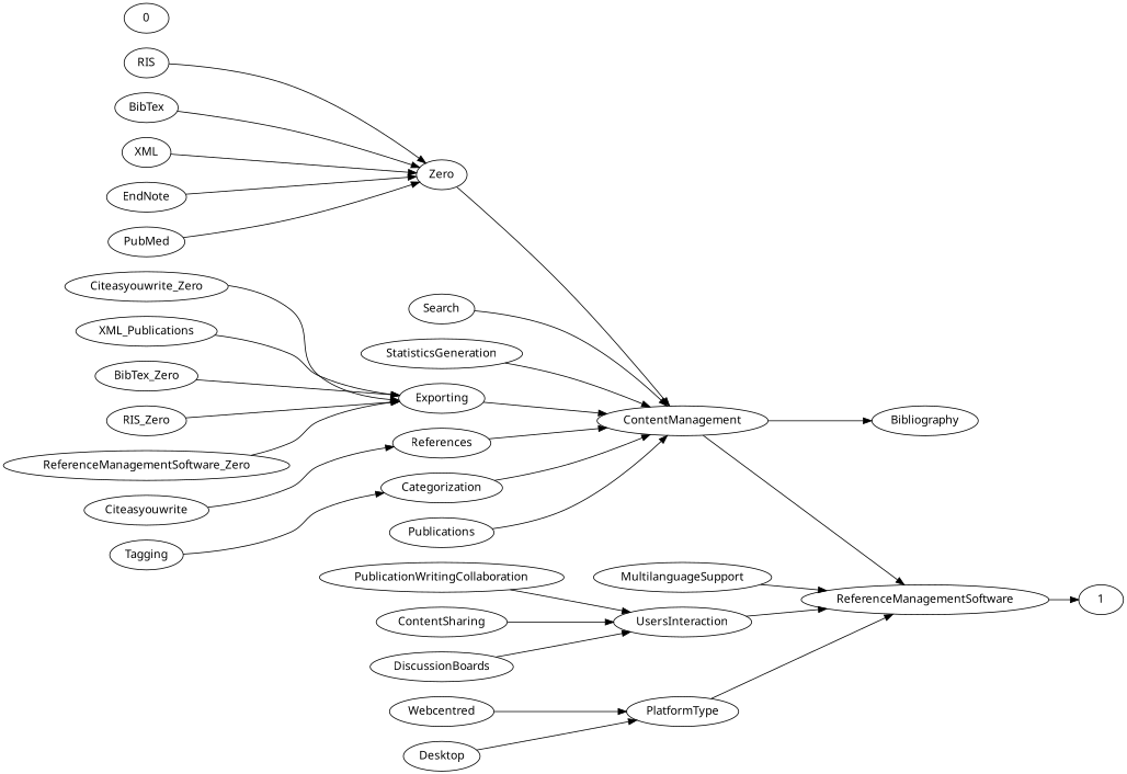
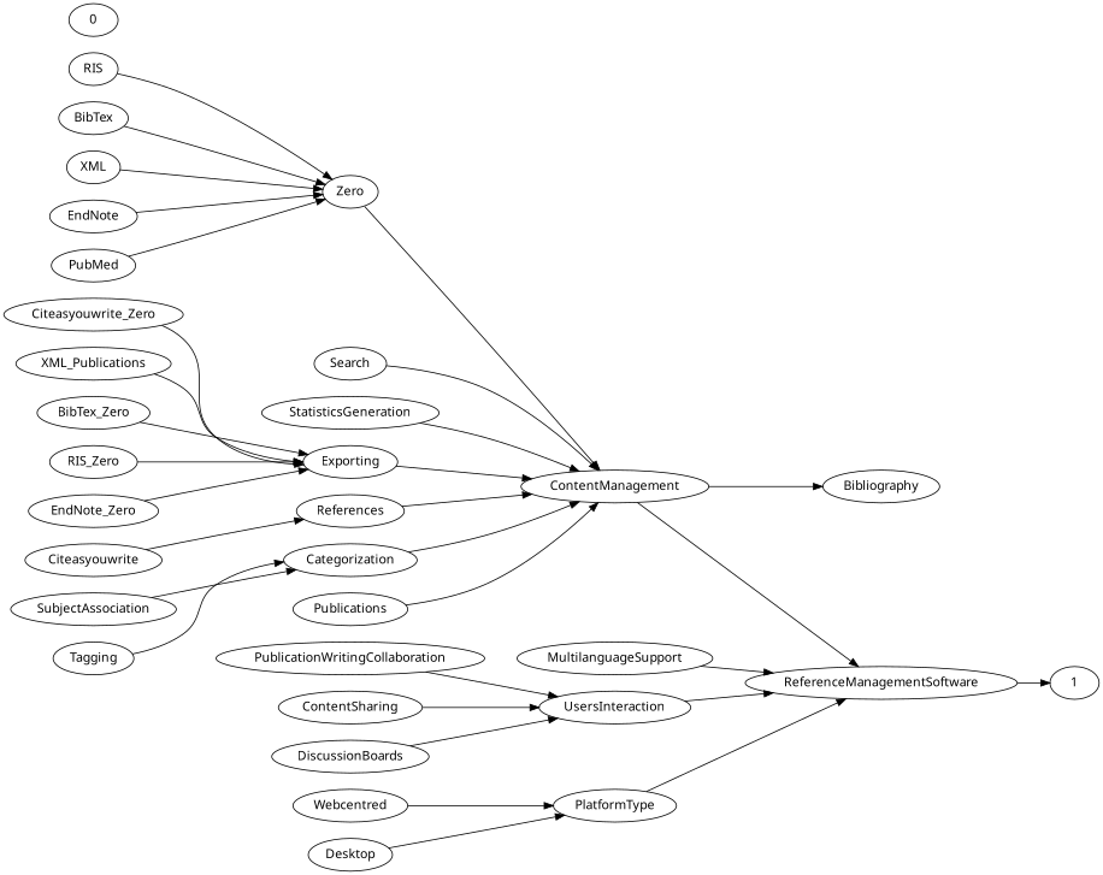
  digraph {
    fontname="Noto Sans"
    rankdir=LR
    node [fontname="Noto Sans"]
    edge [fontname="Noto Sans"]
    MultilanguageSupport
    ReferenceManagementSoftware
    1
    n4 [label=Zero]
    RIS
    ContentManagement
    PublicationWritingCollaboration
    UsersInteraction
    Bibliography
    ContentSharing
    Search
    StatisticsGeneration
    PlatformType
    n14 [label=Citeasyouwrite_Zero]
    Exporting
    Citeasyouwrite
    References
    BibTex
    n19 [label=XML_Publications]
    0
    Webcentred
+   SubjectAssociation
    Categorization
    Publications
    BibTex_Zero
    RIS_Zero
    Tagging
    XML
    Desktop
    EndNote
    PubMed
-   EndNote_Zero [label=ReferenceManagementSoftware_Zero]
+   EndNote_Zero
    DiscussionBoards
    MultilanguageSupport -> ReferenceManagementSoftware
    ReferenceManagementSoftware -> 1
    n4 -> ContentManagement
    RIS -> n4
    ContentManagement -> ReferenceManagementSoftware
    ContentManagement -> Bibliography
    PublicationWritingCollaboration -> UsersInteraction
    UsersInteraction -> ReferenceManagementSoftware
    ContentSharing -> UsersInteraction
    Search -> ContentManagement
    StatisticsGeneration -> ContentManagement
    PlatformType -> ReferenceManagementSoftware
    n14 -> Exporting
    Exporting -> ContentManagement
    Citeasyouwrite -> References
    References -> ContentManagement
    BibTex -> n4
    n19 -> Exporting
    Webcentred -> PlatformType
+   SubjectAssociation -> Categorization
    Categorization -> ContentManagement
    Publications -> ContentManagement
    BibTex_Zero -> Exporting
    RIS_Zero -> Exporting
    Tagging -> Categorization
    XML -> n4
    Desktop -> PlatformType
    EndNote -> n4
    PubMed -> n4
    EndNote_Zero -> Exporting
    DiscussionBoards -> UsersInteraction
  }
